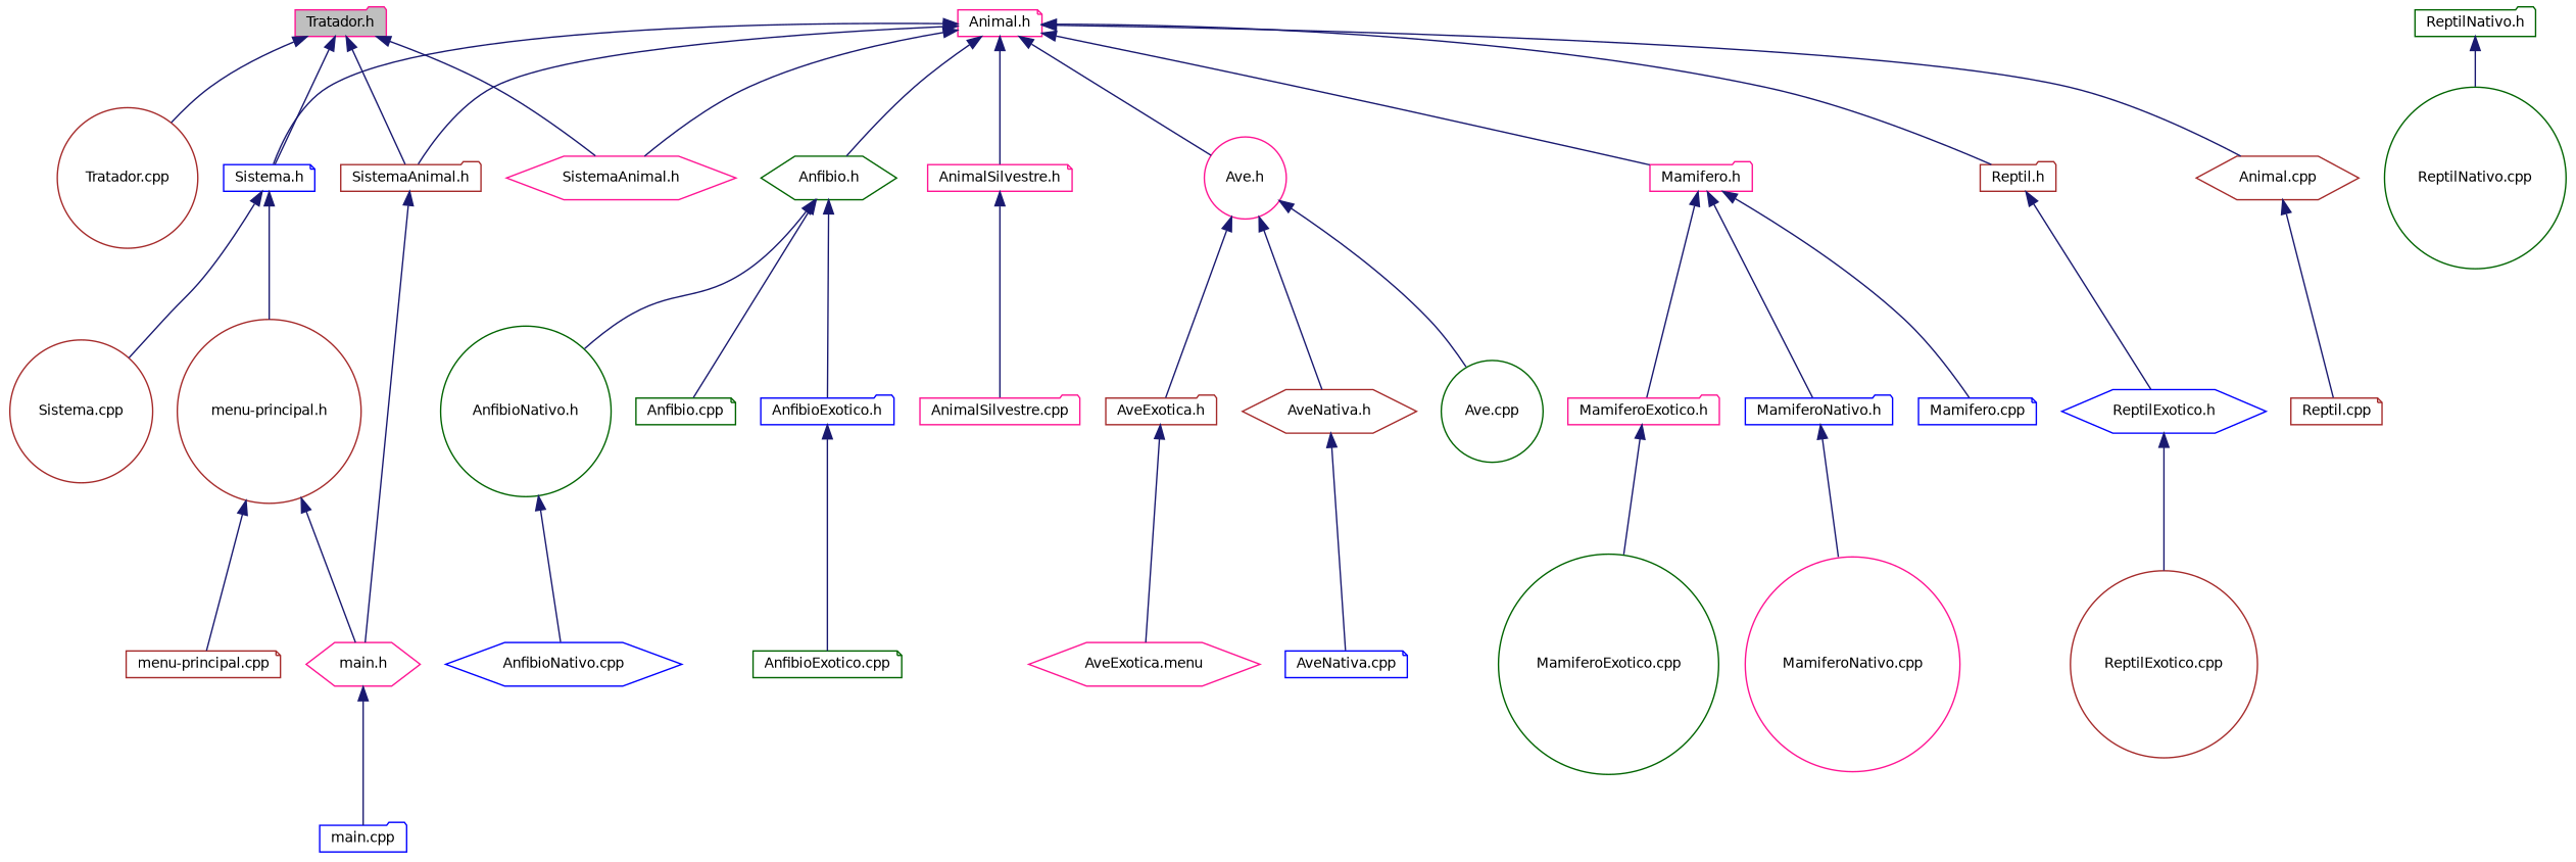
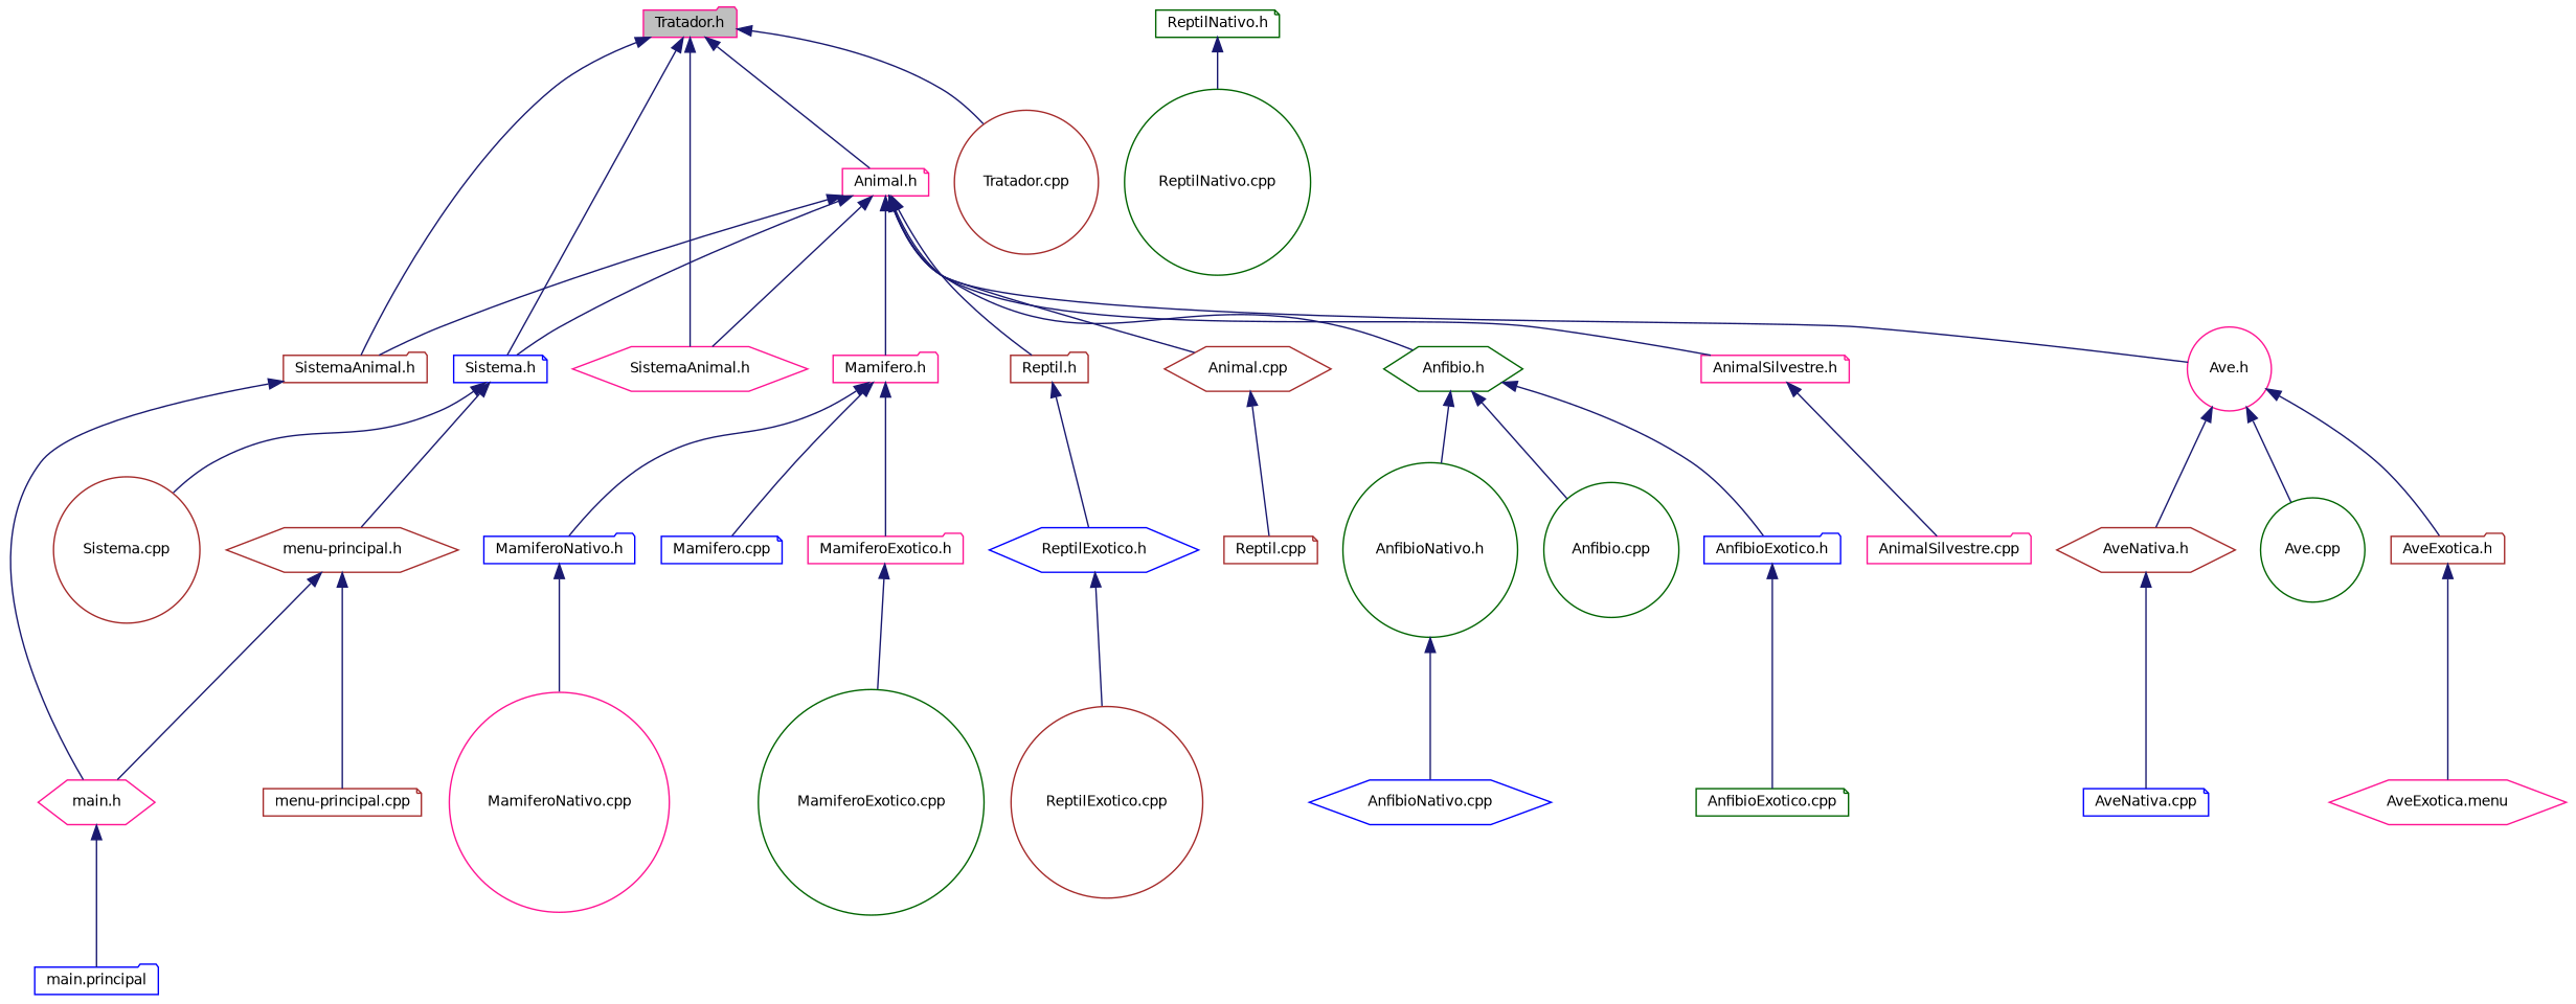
  digraph {
    node [color=deeppink fillcolor=white fontname=Helvetica fontsize=10 shape=folder style=filled]
    edge [color=midnightblue dir=back fontname=Helvetica fontsize=10 labelfontname=Helvetica labelfontsize=10 style=solid]
    n1 [fillcolor=grey75 fontcolor=black height=0.2 label="Tratador.h" width=0.4]
    n2 [height=0.2 label="Animal.h" shape=note width=0.4]
    n3 [color=blue height=0.2 label="Sistema.h" shape=note width=0.4]
    n4 [color=brown height=0.2 label="SistemaAnimal.h" width=0.4]
    n5 [height=0.2 label="SistemaAnimal.h" shape=hexagon width=0.4]
    n6 [color=brown height=0.2 label="Tratador.cpp" shape=circle width=0.4]
    n7 [color=darkgreen height=0.2 label="Anfibio.h" shape=hexagon width=0.4]
    n8 [height=0.2 label="AnimalSilvestre.h" shape=note width=0.4]
    n9 [height=0.2 label="Ave.h" shape=circle width=0.4]
    n10 [height=0.2 label="Mamifero.h" width=0.4]
    n11 [color=brown height=0.2 label="Reptil.h" width=0.4]
    n12 [color=brown height=0.2 label="Animal.cpp" shape=hexagon width=0.4]
-   n13 [color=brown height=0.2 label="menu-principal.h" shape=circle width=0.4]
+   n13 [color=brown height=0.2 label="menu-principal.h" shape=hexagon width=0.4]
    n14 [color=brown height=0.2 label="Sistema.cpp" shape=circle width=0.4]
    n15 [height=0.2 label="main.h" shape=hexagon width=0.4]
    n16 [color=blue height=0.2 label="AnfibioExotico.h" width=0.4]
    n17 [color=darkgreen height=0.2 label="AnfibioNativo.h" shape=circle width=0.4]
-   n18 [color=darkgreen height=0.2 label="Anfibio.cpp" shape=note width=0.4]
+   n18 [color=darkgreen height=0.2 label="Anfibio.cpp" shape=circle width=0.4]
    n19 [height=0.2 label="AnimalSilvestre.cpp" width=0.4]
    n20 [color=brown height=0.2 label="AveExotica.h" width=0.4]
    n21 [color=brown height=0.2 label="AveNativa.h" shape=hexagon width=0.4]
    n22 [color=darkgreen height=0.2 label="Ave.cpp" shape=circle width=0.4]
    n23 [height=0.2 label="MamiferoExotico.h" width=0.4]
    n24 [color=blue height=0.2 label="MamiferoNativo.h" width=0.4]
    n25 [color=blue height=0.2 label="Mamifero.cpp" shape=note width=0.4]
    n26 [color=blue height=0.2 label="ReptilExotico.h" shape=hexagon width=0.4]
    n27 [color=brown height=0.2 label="Reptil.cpp" shape=note width=0.4]
    n28 [color=darkgreen height=0.2 label="AnfibioExotico.cpp" shape=note width=0.4]
    n29 [color=blue height=0.2 label="AnfibioNativo.cpp" shape=hexagon width=0.4]
    n30 [height=0.2 label="AveExotica.menu" shape=hexagon width=0.4]
    n31 [color=blue height=0.2 label="AveNativa.cpp" shape=note width=0.4]
    n32 [color=darkgreen height=0.2 label="MamiferoExotico.cpp" shape=circle width=0.4]
    n33 [height=0.2 label="MamiferoNativo.cpp" shape=circle width=0.4]
    n34 [color=brown height=0.2 label="ReptilExotico.cpp" shape=circle width=0.4]
-   n35 [color=darkgreen height=0.2 label="ReptilNativo.h" width=0.4]
+   n35 [color=darkgreen height=0.2 label="ReptilNativo.h" shape=note width=0.4]
    n36 [color=darkgreen height=0.2 label="ReptilNativo.cpp" shape=circle width=0.4]
    n37 [color=brown height=0.2 label="menu-principal.cpp" shape=note width=0.4]
-   n38 [color=blue height=0.2 label="main.cpp" width=0.4]
+   n38 [color=blue height=0.2 label="main.principal" width=0.4]
+   n1 -> n2
    n1 -> n3
    n1 -> n4
    n1 -> n5
    n1 -> n6
    n2 -> n3
    n2 -> n4
    n2 -> n5
    n2 -> n7
    n2 -> n8
    n2 -> n9
    n2 -> n10
    n2 -> n11
    n2 -> n12
    n3 -> n13
    n3 -> n14
    n4 -> n15
    n7 -> n16
    n7 -> n17
    n7 -> n18
    n8 -> n19
    n9 -> n20
    n9 -> n21
    n9 -> n22
    n10 -> n23
    n10 -> n24
    n10 -> n25
    n11 -> n26
    n12 -> n27
    n13 -> n15
    n13 -> n37
    n15 -> n38
    n16 -> n28
    n17 -> n29
    n20 -> n30
    n21 -> n31
    n23 -> n32
    n24 -> n33
    n26 -> n34
    n35 -> n36
  }
